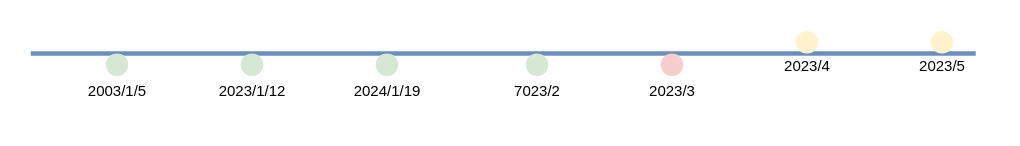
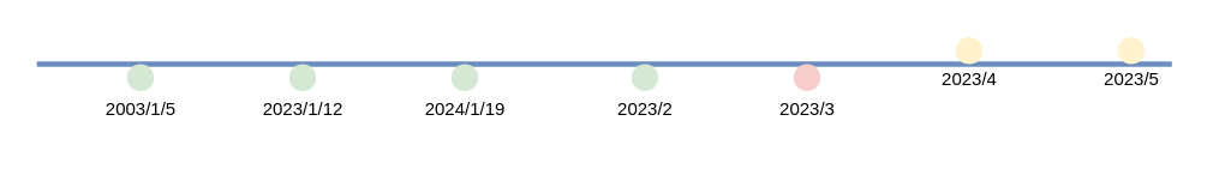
  <mxCell id="0" />
  <mxCell id="1" parent="0" />
  <mxCell id="2" value="" style="endArrow=none;html=1;rounded=0;strokeWidth=3;fillColor=#dae8fc;strokeColor=#6c8ebf;" edge="1" parent="1"><mxGeometry width="50" height="50" relative="1" as="geometry"><mxPoint x="20" y="35" as="sourcePoint" /><mxPoint x="650" y="35" as="targetPoint" /></mxGeometry></mxCell>
  <mxCell id="3" value="" style="ellipse;whiteSpace=wrap;html=1;aspect=fixed;fillColor=#d5e8d4;strokeColor=none;" vertex="1" parent="1"><mxGeometry x="70" y="35" width="15" height="15" as="geometry" /></mxCell>
  <mxCell id="4" value="" style="ellipse;whiteSpace=wrap;html=1;aspect=fixed;fillColor=#d5e8d4;strokeColor=none;" vertex="1" parent="1"><mxGeometry x="160" y="35" width="15" height="15" as="geometry" /></mxCell>
  <mxCell id="5" value="" style="ellipse;whiteSpace=wrap;html=1;aspect=fixed;fillColor=#d5e8d4;strokeColor=none;" vertex="1" parent="1"><mxGeometry x="250" y="35" width="15" height="15" as="geometry" /></mxCell>
  <mxCell id="6" value="" style="ellipse;whiteSpace=wrap;html=1;aspect=fixed;fillColor=#d5e8d4;strokeColor=none;" vertex="1" parent="1"><mxGeometry x="350" y="35" width="15" height="15" as="geometry" /></mxCell>
  <mxCell id="7" value="" style="ellipse;whiteSpace=wrap;html=1;aspect=fixed;fillColor=#f8cecc;strokeColor=none;" vertex="1" parent="1"><mxGeometry x="440" y="35" width="15" height="15" as="geometry" /></mxCell>
  <mxCell id="8" value="" style="ellipse;whiteSpace=wrap;html=1;aspect=fixed;fillColor=#fff2cc;strokeColor=none;" vertex="1" parent="1"><mxGeometry x="530" y="20" width="15" height="15" as="geometry" /></mxCell>
  <mxCell id="9" value="" style="ellipse;whiteSpace=wrap;html=1;aspect=fixed;fillColor=#fff2cc;strokeColor=none;" vertex="1" parent="1"><mxGeometry x="620" y="20" width="15" height="15" as="geometry" /></mxCell>
  <mxCell id="10" value="&lt;font style=&quot;font-size: 10px;&quot;&gt;2003/1/5&lt;/font&gt;" style="text;html=1;strokeColor=none;fillColor=none;align=center;verticalAlign=middle;whiteSpace=wrap;rounded=0;" vertex="1" parent="1"><mxGeometry x="47.5" y="45" width="60" height="30" as="geometry" /></mxCell>
  <mxCell id="11" value="&lt;font style=&quot;font-size: 10px;&quot;&gt;2023/1/12&lt;br&gt;&lt;/font&gt;" style="text;html=1;strokeColor=none;fillColor=none;align=center;verticalAlign=middle;whiteSpace=wrap;rounded=0;" vertex="1" parent="1"><mxGeometry x="137.5" y="45" width="60" height="30" as="geometry" /></mxCell>
  <mxCell id="12" value="&lt;font style=&quot;font-size: 10px;&quot;&gt;2024/1/19&lt;br&gt;&lt;/font&gt;" style="text;html=1;strokeColor=none;fillColor=none;align=center;verticalAlign=middle;whiteSpace=wrap;rounded=0;" vertex="1" parent="1"><mxGeometry x="227.5" y="45" width="60" height="30" as="geometry" /></mxCell>
- <mxCell id="13" value="&lt;font style=&quot;font-size: 10px;&quot;&gt;7023/2&lt;br&gt;&lt;/font&gt;" style="text;html=1;strokeColor=none;fillColor=none;align=center;verticalAlign=middle;whiteSpace=wrap;rounded=0;" vertex="1" parent="1"><mxGeometry x="327.5" y="45" width="60" height="30" as="geometry" /></mxCell>
+ <mxCell id="13" value="&lt;font style=&quot;font-size: 10px;&quot;&gt;2023/2&lt;br&gt;&lt;/font&gt;" style="text;html=1;strokeColor=none;fillColor=none;align=center;verticalAlign=middle;whiteSpace=wrap;rounded=0;" vertex="1" parent="1"><mxGeometry x="327.5" y="45" width="60" height="30" as="geometry" /></mxCell>
  <mxCell id="14" value="&lt;font style=&quot;font-size: 10px;&quot;&gt;2023/3&lt;br&gt;&lt;/font&gt;" style="text;html=1;strokeColor=none;fillColor=none;align=center;verticalAlign=middle;whiteSpace=wrap;rounded=0;" vertex="1" parent="1"><mxGeometry x="417.5" y="45" width="60" height="30" as="geometry" /></mxCell>
  <mxCell id="15" value="&lt;font style=&quot;font-size: 10px;&quot;&gt;2023/4&lt;br&gt;&lt;/font&gt;" style="text;html=1;strokeColor=none;fillColor=none;align=center;verticalAlign=middle;whiteSpace=wrap;rounded=0;" vertex="1" parent="1"><mxGeometry x="507.5" y="27.5" width="60" height="30" as="geometry" /></mxCell>
  <mxCell id="16" value="&lt;font style=&quot;font-size: 10px;&quot;&gt;2023/5&lt;br&gt;&lt;/font&gt;" style="text;html=1;strokeColor=none;fillColor=none;align=center;verticalAlign=middle;whiteSpace=wrap;rounded=0;" vertex="1" parent="1"><mxGeometry x="597.5" y="27.5" width="60" height="30" as="geometry" /></mxCell>
